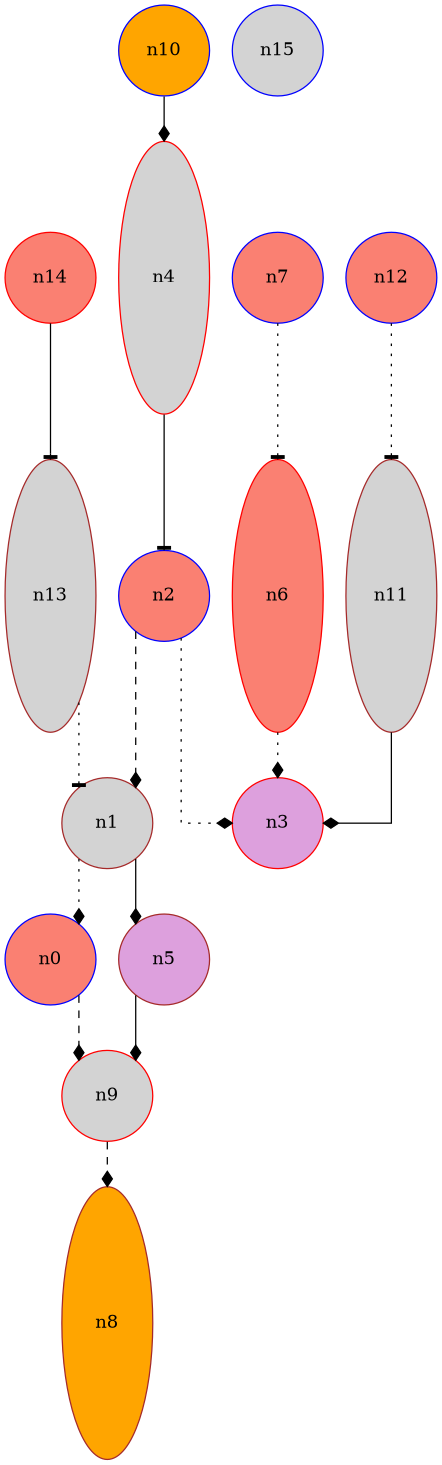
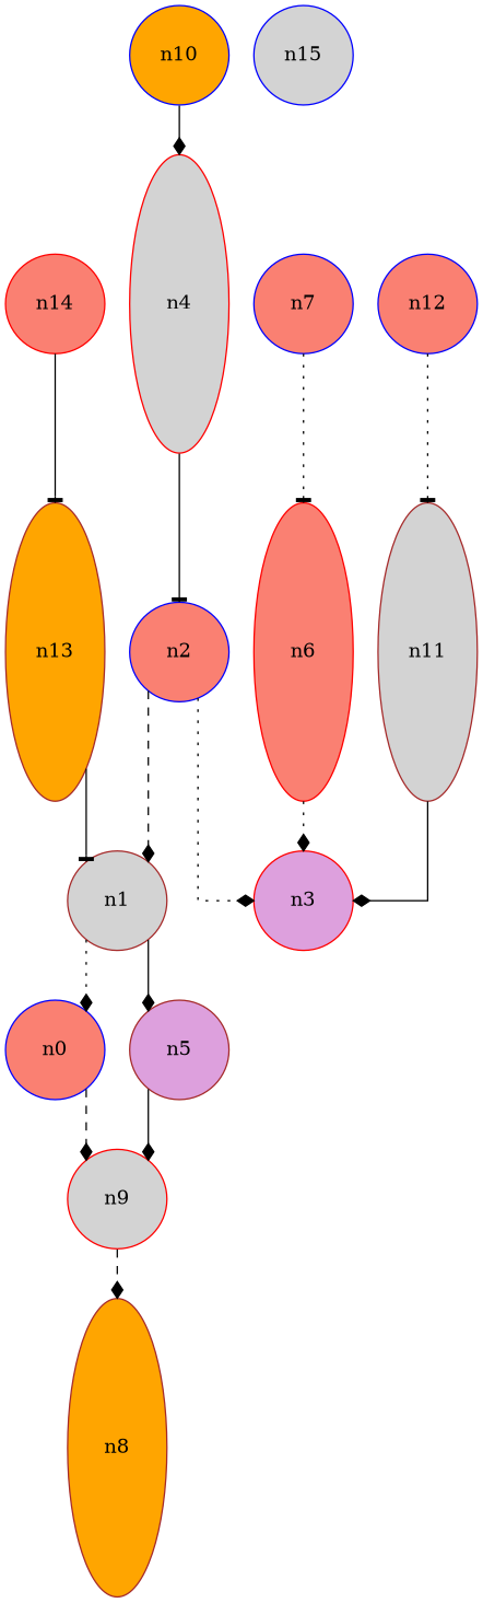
  digraph {
    splines=ortho
    node [color=blue fillcolor=salmon shape=ellipse style=filled]
    edge [arrowhead=diamond style=solid]
    n14 [color=red height=1 width=1]
-   n13 [color=brown fillcolor=lightgrey height=3 width=1]
+   n13 [color=brown fillcolor=orange height=3 width=1]
    n1 [color=brown fillcolor=lightgrey height=1 width=1]
    n0 [height=1 width=1]
    n5 [color=brown fillcolor=plum height=1 width=1]
    n15 [fillcolor=lightgrey height=1 width=1]
    n7 [height=1 width=1]
    n6 [color=red height=3 width=1]
    n3 [color=red fillcolor=plum height=1 width=1]
    n10 [fillcolor=orange height=1 width=1]
    n4 [color=red fillcolor=lightgrey height=3 width=1]
    n2 [height=1 width=1]
    n12 [height=1 width=1]
    n11 [color=brown fillcolor=lightgrey height=3 width=1]
    n9 [color=red fillcolor=lightgrey height=1 width=1]
    n8 [color=brown fillcolor=orange height=3 width=1]
    n14 -> n13 [arrowhead=tee]
-   n13 -> n1 [arrowhead=tee style=dotted]
+   n13 -> n1 [arrowhead=tee]
    n1 -> n0 [style=dotted]
    n1 -> n5
    n0 -> n9 [style=dashed]
    n5 -> n9
    n7 -> n6 [arrowhead=tee style=dotted]
    n6 -> n3 [style=dotted]
    n10 -> n4
    n4 -> n2 [arrowhead=tee]
    n2 -> n1 [style=dashed]
    n2 -> n3 [style=dotted]
    n12 -> n11 [arrowhead=tee style=dotted]
    n11 -> n3
    n9 -> n8 [style=dashed]
  }
